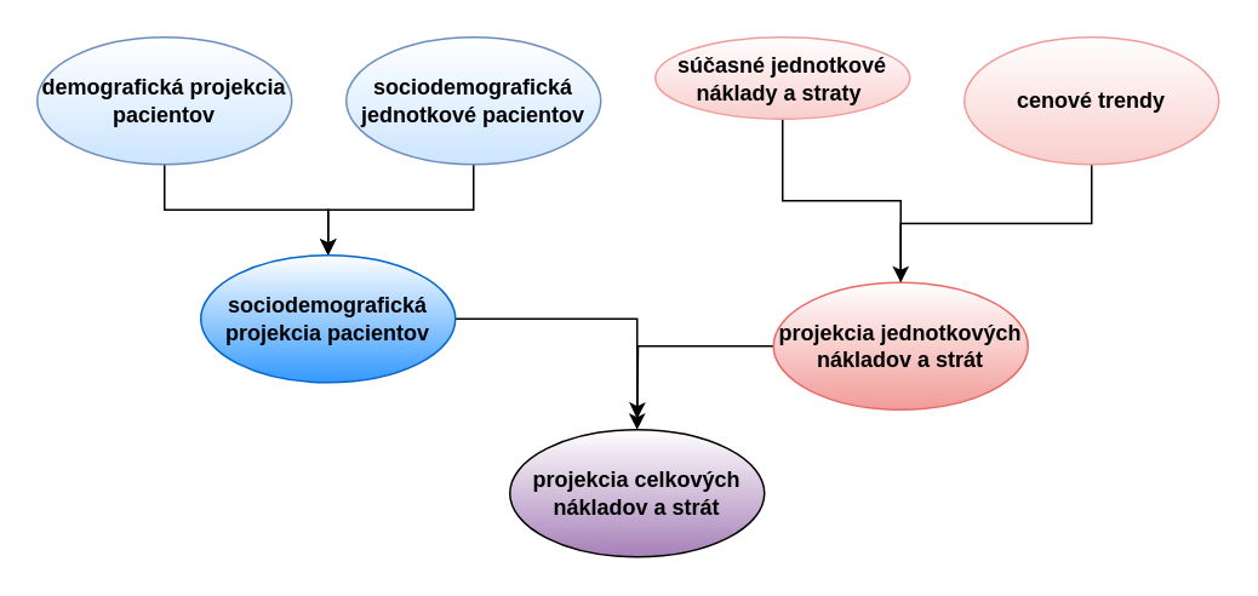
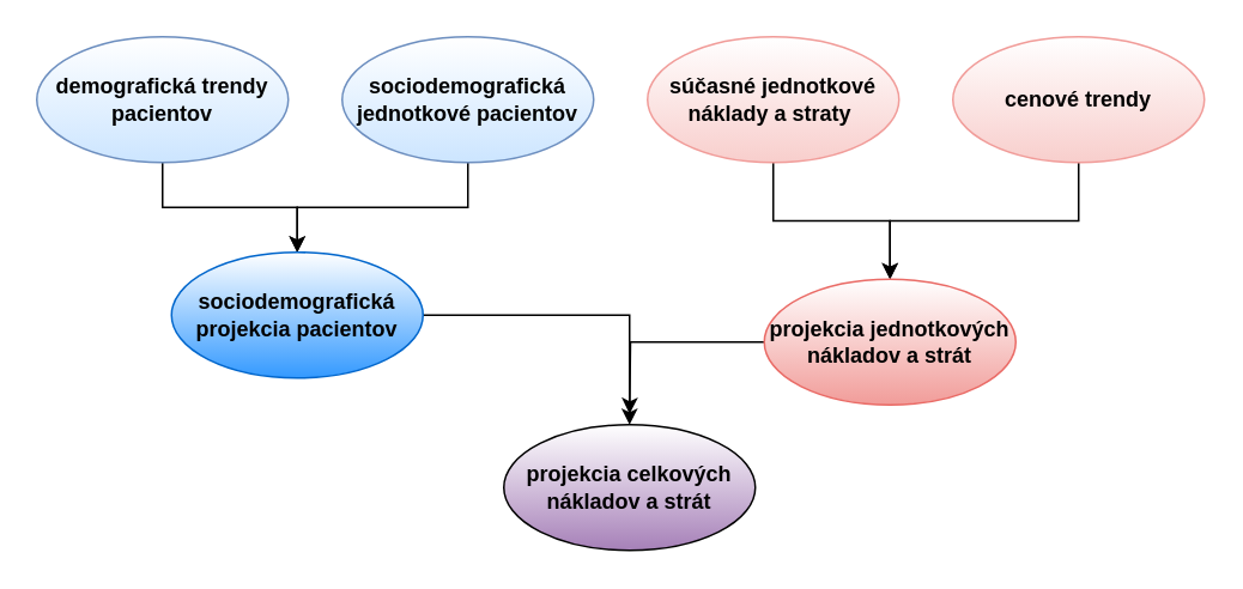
  <mxCell id="0" />
  <mxCell id="1" parent="0" />
  <mxCell id="2" style="edgeStyle=orthogonalEdgeStyle;rounded=0;orthogonalLoop=1;jettySize=auto;html=1;" edge="1" parent="1" source="3" target="7"><mxGeometry relative="1" as="geometry" /></mxCell>
- <mxCell id="3" value="demografická projekcia pacientov" style="ellipse;whiteSpace=wrap;html=1;fillColor=#FFFFFF;gradientColor=#CCE5FF;strokeColor=#6c8ebf;fontStyle=1" vertex="1" parent="1"><mxGeometry x="20" y="20" width="140" height="70" as="geometry" /></mxCell>
+ <mxCell id="3" value="demografická trendy pacientov" style="ellipse;whiteSpace=wrap;html=1;fillColor=#FFFFFF;gradientColor=#CCE5FF;strokeColor=#6c8ebf;fontStyle=1" vertex="1" parent="1"><mxGeometry x="20" y="20" width="140" height="70" as="geometry" /></mxCell>
  <mxCell id="4" style="edgeStyle=orthogonalEdgeStyle;rounded=0;orthogonalLoop=1;jettySize=auto;html=1;entryX=0.5;entryY=0;entryDx=0;entryDy=0;" edge="1" parent="1" source="5" target="7"><mxGeometry relative="1" as="geometry" /></mxCell>
  <mxCell id="5" value="sociodemografická jednotkové pacientov" style="ellipse;whiteSpace=wrap;html=1;fillColor=#FFFFFF;gradientColor=#CCE5FF;strokeColor=#6c8ebf;fontStyle=1" vertex="1" parent="1"><mxGeometry x="190" y="20" width="140" height="70" as="geometry" /></mxCell>
  <mxCell id="6" style="edgeStyle=orthogonalEdgeStyle;rounded=0;orthogonalLoop=1;jettySize=auto;html=1;" edge="1" parent="1" source="7" target="14"><mxGeometry relative="1" as="geometry" /></mxCell>
- <mxCell id="7" value="sociodemografická projekcia pacientov" style="ellipse;whiteSpace=wrap;html=1;gradientColor=#3399FF;fontStyle=1;strokeColor=#0066CC;" vertex="1" parent="1"><mxGeometry x="110" y="140" width="140" height="70" as="geometry" /></mxCell>
+ <mxCell id="7" value="sociodemografická projekcia pacientov" style="ellipse;whiteSpace=wrap;html=1;gradientColor=#3399FF;fontStyle=1;strokeColor=#0066CC;" vertex="1" parent="1"><mxGeometry x="95" y="140" width="140" height="70" as="geometry" /></mxCell>
  <mxCell id="8" style="edgeStyle=orthogonalEdgeStyle;rounded=0;orthogonalLoop=1;jettySize=auto;html=1;" edge="1" parent="1" source="9" target="13"><mxGeometry relative="1" as="geometry" /></mxCell>
- <mxCell id="9" value="súčasné jednotkové náklady a straty&amp;nbsp;" style="ellipse;whiteSpace=wrap;html=1;gradientColor=#F8CECC;fontStyle=1;strokeColor=#F19C99;" vertex="1" parent="1"><mxGeometry x="360" y="20" width="140" height="45" as="geometry" /></mxCell>
- <mxCell id="10" style="edgeStyle=orthogonalEdgeStyle;rounded=0;orthogonalLoop=1;jettySize=auto;html=1;entryX=0.5;entryY=0;entryDx=0;entryDy=0;endArrow=none;" edge="1" parent="1" source="11" target="13"><mxGeometry relative="1" as="geometry" /></mxCell>
+ <mxCell id="9" value="súčasné jednotkové náklady a straty&amp;nbsp;" style="ellipse;whiteSpace=wrap;html=1;gradientColor=#F8CECC;fontStyle=1;strokeColor=#F19C99;" vertex="1" parent="1"><mxGeometry x="360" y="20" width="140" height="70" as="geometry" /></mxCell>
+ <mxCell id="10" style="edgeStyle=orthogonalEdgeStyle;rounded=0;orthogonalLoop=1;jettySize=auto;html=1;entryX=0.5;entryY=0;entryDx=0;entryDy=0;" edge="1" parent="1" source="11" target="13"><mxGeometry relative="1" as="geometry" /></mxCell>
  <mxCell id="11" value="cenové trendy" style="ellipse;whiteSpace=wrap;html=1;gradientColor=#F8CECC;fontStyle=1;strokeColor=#F19C99;" vertex="1" parent="1"><mxGeometry x="530" y="20" width="140" height="70" as="geometry" /></mxCell>
  <mxCell id="12" style="edgeStyle=orthogonalEdgeStyle;rounded=0;orthogonalLoop=1;jettySize=auto;html=1;" edge="1" parent="1" source="13"><mxGeometry relative="1" as="geometry"><mxPoint x="350" y="230" as="targetPoint" /></mxGeometry></mxCell>
  <mxCell id="13" value="projekcia jednotkových nákladov a strát" style="ellipse;whiteSpace=wrap;html=1;fontStyle=1;gradientColor=#F19C99;strokeColor=#EA6B66;" vertex="1" parent="1"><mxGeometry x="425" y="155" width="140" height="70" as="geometry" /></mxCell>
  <mxCell id="14" value="projekcia celkových nákladov a strát" style="ellipse;whiteSpace=wrap;html=1;fontStyle=1;gradientColor=#A680B8;" vertex="1" parent="1"><mxGeometry x="280" y="236" width="140" height="70" as="geometry" /></mxCell>
